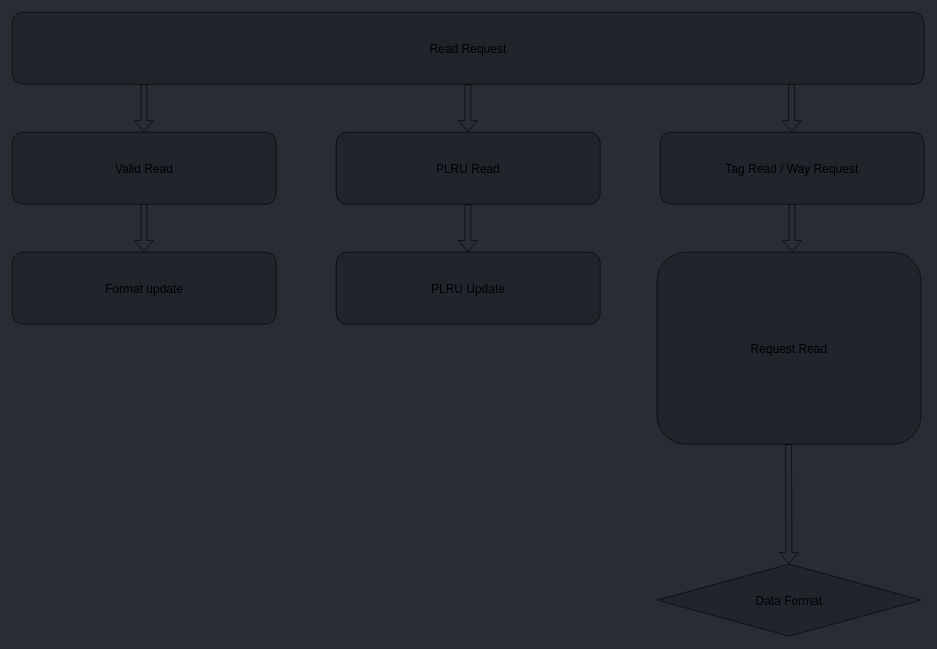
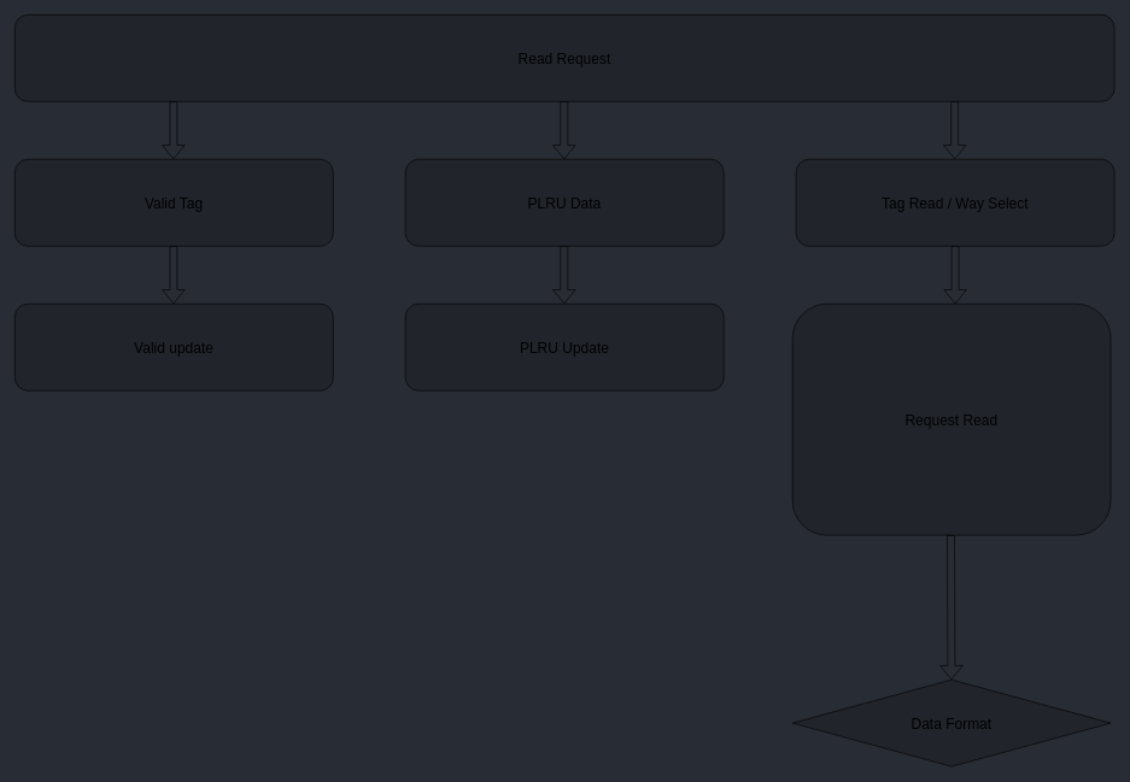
  <mxCell id="0" />
  <mxCell id="1" parent="0" />
  <mxCell id="2" value="&lt;font style=&quot;font-size: 20px;&quot;&gt;Request Read&lt;/font&gt;" style="rounded=1;whiteSpace=wrap;html=1;fillColor=#21252b;" parent="1" vertex="1"><mxGeometry x="1095" y="420" width="440" height="320" as="geometry" /></mxCell>
- <mxCell id="3" value="&lt;font style=&quot;font-size: 20px;&quot;&gt;Tag Read / Way Request&lt;/font&gt;" style="rounded=1;whiteSpace=wrap;html=1;fillColor=#21252b;" parent="1" vertex="1"><mxGeometry x="1100" y="220" width="440" height="120" as="geometry" /></mxCell>
+ <mxCell id="3" value="&lt;font style=&quot;font-size: 20px;&quot;&gt;Tag Read / Way Select&lt;/font&gt;" style="rounded=1;whiteSpace=wrap;html=1;fillColor=#21252b;" parent="1" vertex="1"><mxGeometry x="1100" y="220" width="440" height="120" as="geometry" /></mxCell>
  <mxCell id="4" value="&lt;font style=&quot;font-size: 20px;&quot;&gt;Data Format&lt;/font&gt;" style="rhombus;whiteSpace=wrap;html=1;fillColor=#21252b;" parent="1" vertex="1"><mxGeometry x="1095" y="940" width="440" height="120" as="geometry" /></mxCell>
  <mxCell id="5" value="" style="shape=flexArrow;endArrow=classic;html=1;fontSize=20;exitX=0.5;exitY=1;exitDx=0;exitDy=0;entryX=0.5;entryY=0;entryDx=0;entryDy=0;" parent="1" source="3" edge="1"><mxGeometry width="50" height="50" relative="1" as="geometry"><mxPoint x="1000" y="400" as="sourcePoint" /><mxPoint x="1320" y="420" as="targetPoint" /></mxGeometry></mxCell>
  <mxCell id="6" value="" style="shape=flexArrow;endArrow=classic;html=1;fontSize=20;" parent="1" target="4" edge="1"><mxGeometry width="50" height="50" relative="1" as="geometry"><mxPoint x="1314" y="740" as="sourcePoint" /><mxPoint x="1314.47" y="750" as="targetPoint" /></mxGeometry></mxCell>
- <mxCell id="7" value="&lt;font style=&quot;font-size: 20px;&quot;&gt;PLRU Read&lt;/font&gt;" style="rounded=1;whiteSpace=wrap;html=1;fillColor=#21252b;" parent="1" vertex="1"><mxGeometry x="560" y="220" width="440" height="120" as="geometry" /></mxCell>
+ <mxCell id="7" value="&lt;font style=&quot;font-size: 20px;&quot;&gt;PLRU Data&lt;/font&gt;" style="rounded=1;whiteSpace=wrap;html=1;fillColor=#21252b;" parent="1" vertex="1"><mxGeometry x="560" y="220" width="440" height="120" as="geometry" /></mxCell>
  <mxCell id="8" value="" style="shape=flexArrow;endArrow=classic;html=1;fontSize=20;exitX=0.5;exitY=1;exitDx=0;exitDy=0;entryX=0.5;entryY=0;entryDx=0;entryDy=0;" parent="1" edge="1"><mxGeometry width="50" height="50" relative="1" as="geometry"><mxPoint x="1319.33" as="sourcePoint" y="140" /><mxPoint x="1319.33" y="220" as="targetPoint" /></mxGeometry></mxCell>
  <mxCell id="9" value="&lt;font style=&quot;font-size: 20px;&quot;&gt;Read Request&lt;/font&gt;" style="rounded=1;whiteSpace=wrap;html=1;fillColor=#21252b;" parent="1" vertex="1"><mxGeometry x="20" y="20" width="1520" height="120" as="geometry" /></mxCell>
  <mxCell id="10" value="" style="shape=flexArrow;endArrow=classic;html=1;fontSize=20;exitX=0.5;exitY=1;exitDx=0;exitDy=0;entryX=0.5;entryY=0;entryDx=0;entryDy=0;" parent="1" edge="1"><mxGeometry width="50" height="50" relative="1" as="geometry"><mxPoint x="779.33" as="sourcePoint" y="140" /><mxPoint x="779.33" y="220" as="targetPoint" /></mxGeometry></mxCell>
- <mxCell id="11" value="&lt;font style=&quot;font-size: 20px;&quot;&gt;Valid Read&lt;/font&gt;" style="rounded=1;whiteSpace=wrap;html=1;fillColor=#21252b;" parent="1" vertex="1"><mxGeometry x="20" y="220" width="440" height="120" as="geometry" /></mxCell>
+ <mxCell id="11" value="&lt;font style=&quot;font-size: 20px;&quot;&gt;Valid Tag&lt;/font&gt;" style="rounded=1;whiteSpace=wrap;html=1;fillColor=#21252b;" parent="1" vertex="1"><mxGeometry x="20" y="220" width="440" height="120" as="geometry" /></mxCell>
  <mxCell id="12" value="" style="shape=flexArrow;endArrow=classic;html=1;fontSize=20;exitX=0.5;exitY=1;exitDx=0;exitDy=0;entryX=0.5;entryY=0;entryDx=0;entryDy=0;" parent="1" edge="1"><mxGeometry width="50" height="50" relative="1" as="geometry"><mxPoint x="239.33" as="sourcePoint" y="140" /><mxPoint x="239.33" y="220" as="targetPoint" /></mxGeometry></mxCell>
  <mxCell id="13" value="&lt;font style=&quot;font-size: 20px;&quot;&gt;PLRU Update&lt;/font&gt;" style="rounded=1;whiteSpace=wrap;html=1;fillColor=#21252b;" parent="1" vertex="1"><mxGeometry x="560" y="420" width="440" height="120" as="geometry" /></mxCell>
  <mxCell id="14" value="" style="shape=flexArrow;endArrow=classic;html=1;fontSize=20;exitX=0.5;exitY=1;exitDx=0;exitDy=0;entryX=0.5;entryY=0;entryDx=0;entryDy=0;" parent="1" edge="1"><mxGeometry width="50" height="50" relative="1" as="geometry"><mxPoint x="779.33" y="340" as="sourcePoint" /><mxPoint x="779.33" y="420" as="targetPoint" /></mxGeometry></mxCell>
- <mxCell id="15" value="&lt;font style=&quot;font-size: 20px;&quot;&gt;Format update&lt;/font&gt;" style="rounded=1;whiteSpace=wrap;html=1;fillColor=#21252b;" parent="1" vertex="1"><mxGeometry x="20" y="420" width="440" height="120" as="geometry" /></mxCell>
+ <mxCell id="15" value="&lt;font style=&quot;font-size: 20px;&quot;&gt;Valid update&lt;/font&gt;" style="rounded=1;whiteSpace=wrap;html=1;fillColor=#21252b;" parent="1" vertex="1"><mxGeometry x="20" y="420" width="440" height="120" as="geometry" /></mxCell>
  <mxCell id="16" value="" style="shape=flexArrow;endArrow=classic;html=1;fontSize=20;exitX=0.5;exitY=1;exitDx=0;exitDy=0;entryX=0.5;entryY=0;entryDx=0;entryDy=0;" parent="1" edge="1"><mxGeometry width="50" height="50" relative="1" as="geometry"><mxPoint x="239.33" y="340" as="sourcePoint" /><mxPoint x="239.33" y="420" as="targetPoint" /></mxGeometry></mxCell>
